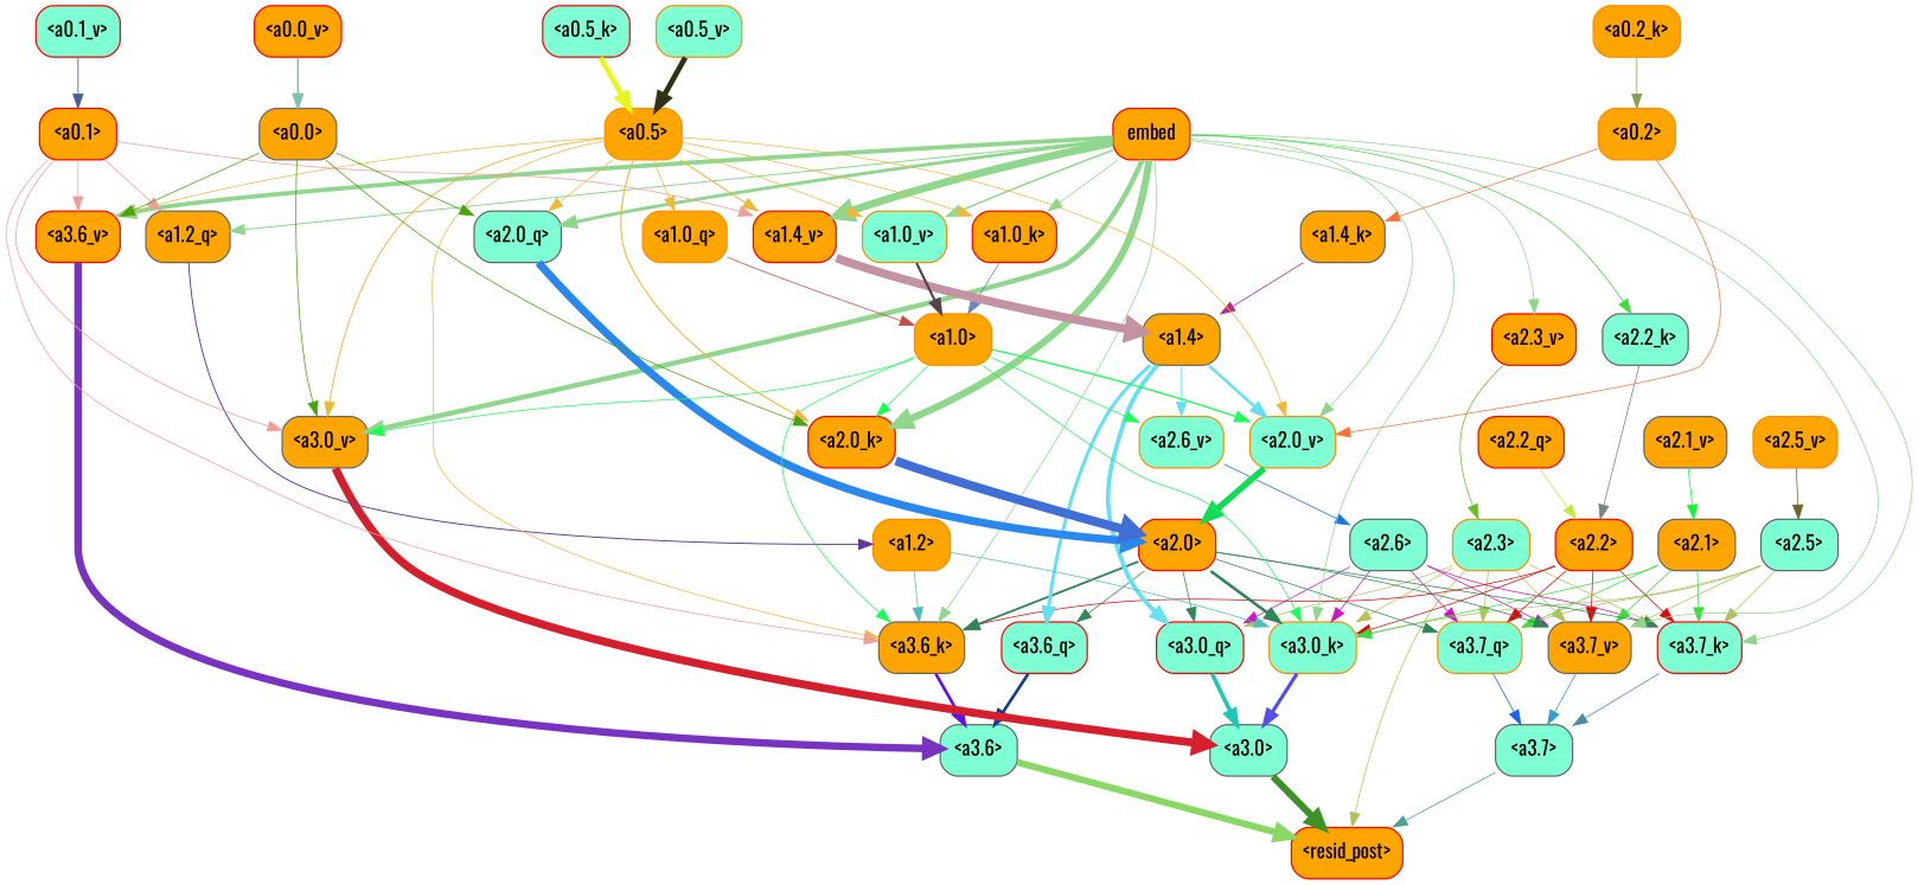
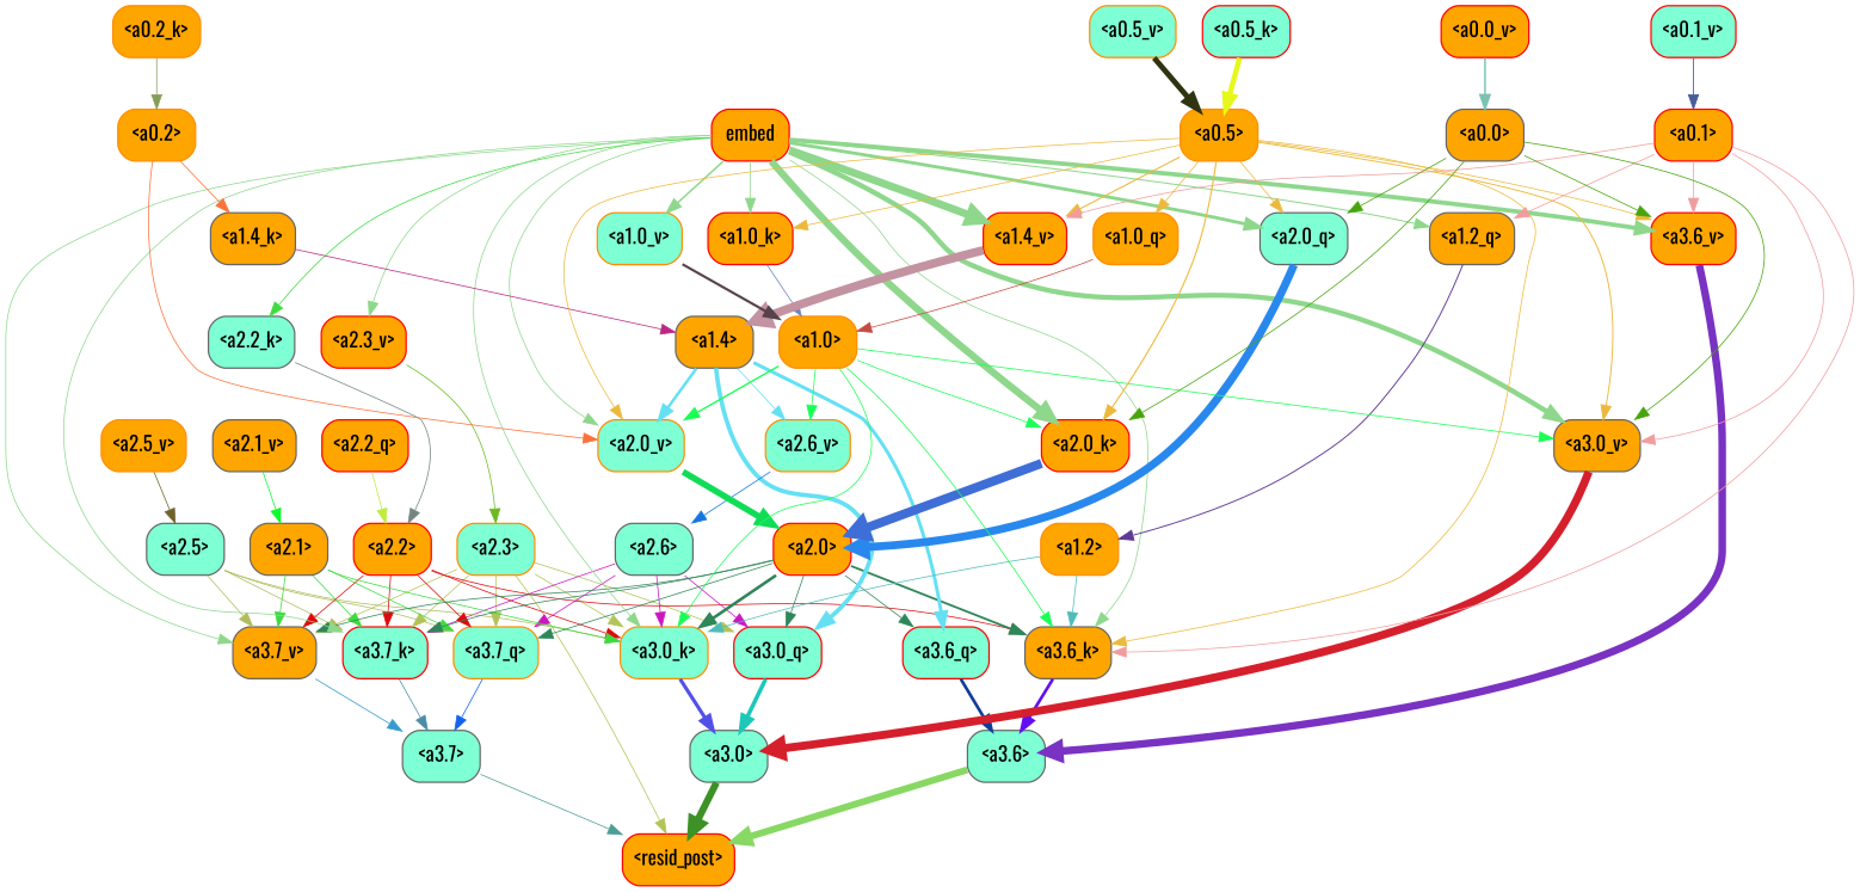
  strict digraph {
    fontname=Oswald
    splines=true
    node [color=red fillcolor=orange fontname=Oswald shape=box style="filled, rounded"]
    edge [color="#8ed78c" fontname=Oswald penwidth=0.6]
    "<a3.7>" [color=gray40 fillcolor=aquamarine]
    "<resid_post>"
    "<a3.6>" [color=gray40 fillcolor=aquamarine]
    "<a3.0>" [color=gray40 fillcolor=aquamarine]
    "<a2.3>" [color=darkorange fillcolor=aquamarine]
    "<a3.7_q>" [color=darkorange fillcolor=aquamarine]
    "<a3.0_q>" [fillcolor=aquamarine]
    "<a3.7_k>" [fillcolor=aquamarine]
    "<a3.0_k>" [color=darkorange fillcolor=aquamarine]
    "<a3.7_v>" [color=gray40]
    "<a3.6_q>" [fillcolor=aquamarine]
    "<a3.6_k>" [color=gray40]
    "<a3.6_v>"
    "<a3.0_v>" [color=gray40]
    "<a2.6>" [color=gray40 fillcolor=aquamarine]
    "<a2.5>" [color=gray40 fillcolor=aquamarine]
    "<a2.2>"
    "<a2.1>" [color=gray40]
    "<a2.0>"
    "<a1.4>" [color=gray40]
    "<a2.6_v>" [color=darkorange fillcolor=aquamarine]
    "<a2.0_v>" [color=darkorange fillcolor=aquamarine]
    embed
    "<a2.0_q>" [color=gray40 fillcolor=aquamarine]
    "<a2.2_k>" [color=gray40 fillcolor=aquamarine]
    "<a2.0_k>"
    "<a2.3_v>"
    "<a1.2_q>" [color=gray40]
    "<a1.0_k>"
    "<a1.4_v>"
    "<a1.0_v>" [color=darkorange fillcolor=aquamarine]
    "<a1.2>" [color=darkorange]
    "<a1.4_k>" [color=gray40]
    "<a1.0>" [color=darkorange]
    "<a0.5>" [color=darkorange]
    "<a1.0_q>" [color=darkorange]
    "<a0.1>"
    "<a0.0>" [color=gray40]
    "<a2.2_q>"
    "<a2.5_v>" [color=darkorange]
    "<a2.1_v>" [color=gray40]
    "<a0.2>" [color=darkorange]
    "<a0.5_k>" [fillcolor=aquamarine]
    "<a0.2_k>" [color=darkorange]
    "<a0.5_v>" [color=darkorange fillcolor=aquamarine]
    "<a0.1_v>" [fillcolor=aquamarine]
    "<a0.0_v>"
    "<a3.7>" -> "<resid_post>" [color="#4d9e94"]
    "<a3.6>" -> "<resid_post>" [color="#88d864" penwidth=4.7534414529800415]
    "<a3.0>" -> "<resid_post>" [color="#3d9127" penwidth=4.898576855659485]
    "<a2.3>" -> "<resid_post>" [color="#b2c458"]
    "<a2.3>" -> "<a3.7_q>" [color="#b2c458"]
    "<a2.3>" -> "<a3.0_q>" [color="#b2c458"]
    "<a2.3>" -> "<a3.7_k>" [color="#b2c458"]
    "<a2.3>" -> "<a3.0_k>" [color="#b2c458"]
    "<a2.3>" -> "<a3.7_v>" [color="#b2c458"]
    "<a3.7_q>" -> "<a3.7>" [color="#1363ec"]
    "<a3.0_q>" -> "<a3.0>" [color="#1cc8b8" penwidth=2.870753765106201]
    "<a3.7_k>" -> "<a3.7>" [color="#498da7"]
    "<a3.0_k>" -> "<a3.0>" [color="#5350e8" penwidth=2.520303964614868]
    "<a3.7_v>" -> "<a3.7>" [color="#359bcd"]
    "<a3.6_q>" -> "<a3.6>" [color="#123d96" penwidth=2.160832464694977]
    "<a3.6_k>" -> "<a3.6>" [color="#630ef0" penwidth=2.13908451795578]
    "<a3.6_v>" -> "<a3.6>" [color="#7932c2" penwidth=5.297133803367615]
    "<a3.0_v>" -> "<a3.0>" [color="#d61f2c" penwidth=5.680712580680847]
    "<a2.6>" -> "<a3.7_q>" [color="#cd16c1"]
    "<a2.6>" -> "<a3.0_q>" [color="#cd16c1"]
    "<a2.6>" -> "<a3.7_k>" [color="#cd16c1"]
    "<a2.6>" -> "<a3.0_k>" [color="#cd16c1"]
-   "<a2.6>" -> "<a3.7_v>" [color="#cd16c1"]
    "<a2.5>" -> "<a3.7_q>" [color="#b1bd5e"]
    "<a2.5>" -> "<a3.7_k>" [color="#b1bd5e"]
    "<a2.5>" -> "<a3.0_k>" [color="#b1bd5e"]
    "<a2.5>" -> "<a3.7_v>" [color="#b1bd5e"]
    "<a2.2>" -> "<a3.7_q>" [color="#dd0a0d"]
    "<a2.2>" -> "<a3.7_k>" [color="#dd0a0d"]
    "<a2.2>" -> "<a3.0_k>" [color="#dd0a0d"]
    "<a2.2>" -> "<a3.7_v>" [color="#dd0a0d"]
    "<a2.2>" -> "<a3.6_k>" [color="#dd0a0d"]
    "<a2.1>" -> "<a3.7_q>" [color="#3ddb40"]
    "<a2.1>" -> "<a3.7_k>" [color="#3ddb40"]
    "<a2.1>" -> "<a3.0_k>" [color="#3ddb40"]
    "<a2.1>" -> "<a3.7_v>" [color="#3ddb40"]
    "<a2.0>" -> "<a3.7_q>" [color="#2f8659"]
    "<a2.0>" -> "<a3.0_q>" [color="#2f8659"]
    "<a2.0>" -> "<a3.7_k>" [color="#2f8659"]
    "<a2.0>" -> "<a3.0_k>" [color="#2f8659" penwidth=2.095262974500656]
    "<a2.0>" -> "<a3.7_v>" [color="#2f8659"]
    "<a2.0>" -> "<a3.6_q>" [color="#2f8659"]
    "<a2.0>" -> "<a3.6_k>" [color="#2f8659" penwidth=1.4807794839143753]
    "<a1.4>" -> "<a3.0_q>" [color="#65e0f3" penwidth=3.0341034531593323]
    "<a1.4>" -> "<a3.6_q>" [color="#65e0f3" penwidth=2.425799250602722]
    "<a1.4>" -> "<a2.6_v>" [color="#65e0f3"]
    "<a1.4>" -> "<a2.0_v>" [color="#65e0f3" penwidth=2.007302835583687]
    "<a2.6_v>" -> "<a2.6>" [color="#1576dd"]
    "<a2.0_v>" -> "<a2.0>" [color="#11dc58" penwidth=4.422677040100098]
    embed -> "<a3.7_k>"
    embed -> "<a3.0_k>"
    embed -> "<a3.7_v>"
    embed -> "<a3.6_k>"
    embed -> "<a3.6_v>" [penwidth=3.067279100418091]
    embed -> "<a3.0_v>" [penwidth=3.5202720761299133]
    embed -> "<a2.0_v>"
    embed -> "<a2.0_q>" [penwidth=2.339468687772751]
    embed -> "<a2.2_k>" [color="#3ddb40"]
    embed -> "<a2.0_k>" [penwidth=4.9759310483932495]
    embed -> "<a2.3_v>"
    embed -> "<a1.2_q>" [penwidth=0.8262195587158203]
    embed -> "<a1.0_k>"
    embed -> "<a1.4_v>" [penwidth=5.3763720989227295]
    embed -> "<a1.0_v>" [penwidth=1.232791244983673]
    "<a2.0_q>" -> "<a2.0>" [color="#2988ed" penwidth=5.606565475463867]
    "<a2.2_k>" -> "<a2.2>" [color="#768582"]
    "<a2.0_k>" -> "<a2.0>" [color="#3e6ed6" penwidth=6.344284534454346]
    "<a2.3_v>" -> "<a2.3>" [color="#6cba21"]
    "<a1.2_q>" -> "<a1.2>" [color="#5f3993" penwidth=0.7570515871047974]
    "<a1.0_k>" -> "<a1.0>" [color="#6d84bd"]
    "<a1.4_v>" -> "<a1.4>" [color="#c393a1" penwidth=6.0194467306137085]
    "<a1.0_v>" -> "<a1.0>" [color="#57424c" penwidth=1.738280937075615]
    "<a1.2>" -> "<a3.0_k>" [color="#4fbcb9"]
    "<a1.2>" -> "<a3.6_k>" [color="#4fbcb9"]
    "<a1.4_k>" -> "<a1.4>" [color="#b82982"]
    "<a1.0>" -> "<a3.0_k>" [color="#1afe56"]
    "<a1.0>" -> "<a3.6_k>" [color="#1afe56"]
    "<a1.0>" -> "<a3.0_v>" [color="#1afe56"]
    "<a1.0>" -> "<a2.6_v>" [color="#1afe56"]
    "<a1.0>" -> "<a2.0_v>" [color="#1afe56" penwidth=1.0943371653556824]
    "<a1.0>" -> "<a2.0_k>" [color="#1afe56"]
    "<a0.5>" -> "<a3.6_k>" [color="#ecb93d"]
    "<a0.5>" -> "<a3.6_v>" [color="#ecb93d"]
    "<a0.5>" -> "<a3.0_v>" [color="#ecb93d" penwidth=0.764040544629097]
    "<a0.5>" -> "<a2.0_v>" [color="#ecb93d"]
    "<a0.5>" -> "<a2.0_q>" [color="#ecb93d"]
    "<a0.5>" -> "<a2.0_k>" [color="#ecb93d" penwidth=0.8956001400947571]
    "<a0.5>" -> "<a1.0_k>" [color="#ecb93d"]
    "<a0.5>" -> "<a1.4_v>" [color="#ecb93d" penwidth=0.8774083852767944]
-   "<a0.5>" -> "<a1.0_v>" [color="#ecb93d"]
    "<a0.5>" -> "<a1.0_q>" [color="#ecb93d"]
    "<a1.0_q>" -> "<a1.0>" [color="#c64b42"]
    "<a0.1>" -> "<a3.6_k>" [color="#f19c9d"]
    "<a0.1>" -> "<a3.6_v>" [color="#f19c9d"]
    "<a0.1>" -> "<a3.0_v>" [color="#f19c9d"]
    "<a0.1>" -> "<a1.2_q>" [color="#f19c9d"]
    "<a0.1>" -> "<a1.4_v>" [color="#f19c9d"]
    "<a0.0>" -> "<a3.6_v>" [color="#48a40c"]
    "<a0.0>" -> "<a3.0_v>" [color="#48a40c"]
    "<a0.0>" -> "<a2.0_q>" [color="#48a40c"]
    "<a0.0>" -> "<a2.0_k>" [color="#48a40c"]
    "<a2.2_q>" -> "<a2.2>" [color="#c0eb3f"]
    "<a2.5_v>" -> "<a2.5>" [color="#6f622b"]
    "<a2.1_v>" -> "<a2.1>" [color="#0dfa2b"]
    "<a0.2>" -> "<a2.0_v>" [color="#fa723b"]
    "<a0.2>" -> "<a1.4_k>" [color="#fa723b"]
    "<a0.5_k>" -> "<a0.5>" [color="#e6f71b" penwidth=3.607769437134266]
    "<a0.2_k>" -> "<a0.2>" [color="#839e58"]
    "<a0.5_v>" -> "<a0.5>" [color="#2f3310" penwidth=3.7962711341679096]
    "<a0.1_v>" -> "<a0.1>" [color="#495d99" penwidth=0.6802752017974854]
    "<a0.0_v>" -> "<a0.0>" [color="#7cc2b2" penwidth=1.1918113231658936]
  }
